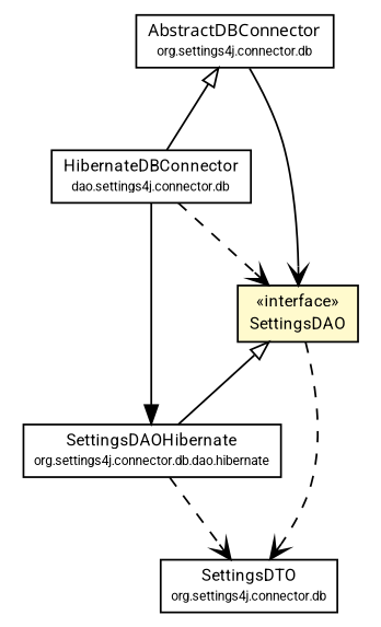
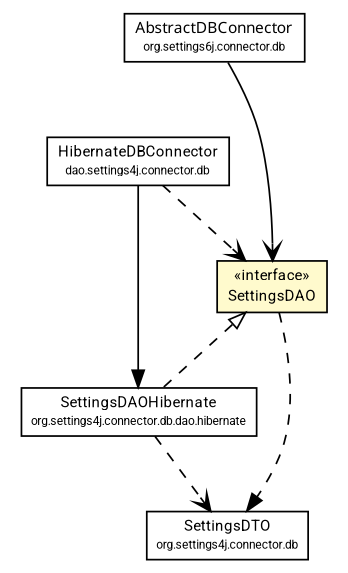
  digraph {
    fontname=Roboto
    node [fontcolor=black fontname=Roboto fontsize=9.0 shape=plaintext]
    edge [arrowhead=open color=black fontcolor=black fontname=Roboto fontsize=10.0 headport=p labelfontname=arial labelfontsize=10 tailport=p style=dashed]
    n1 [label=<<table border="0" cellborder="1" cellspacing="0" cellpadding="2" port="p" href="../SettingsDTO.html"> 		<tr><td><table border="0" cellspacing="0" cellpadding="1"> 			<tr><td> SettingsDTO </td></tr> 			<tr><td><font point-size="7.0"> org.settings4j.connector.db </font></td></tr> 		</table></td></tr> 		</table>>]
    n2 [label=<<table border="0" cellborder="1" cellspacing="0" cellpadding="2" port="p" href="../HibernateDBConnector.html"> 		<tr><td><table border="0" cellspacing="0" cellpadding="1"> 			<tr><td> HibernateDBConnector </td></tr> 			<tr><td><font point-size="7.0"> dao.settings4j.connector.db </font></td></tr> 		</table></td></tr> 		</table>>]
    n3 [label=<<table border="0" cellborder="1" cellspacing="0" cellpadding="2" port="p" href="./hibernate/SettingsDAOHibernate.html"> 		<tr><td><table border="0" cellspacing="0" cellpadding="1"> 			<tr><td> SettingsDAOHibernate </td></tr> 			<tr><td><font point-size="7.0"> org.settings4j.connector.db.dao.hibernate </font></td></tr> 		</table></td></tr> 		</table>>]
    n4 [label=<<table border="0" cellborder="1" cellspacing="0" cellpadding="2" port="p" bgcolor="lemonChiffon" href="./SettingsDAO.html"> 		<tr><td><table border="0" cellspacing="0" cellpadding="1"> 			<tr><td> &laquo;interface&raquo; </td></tr> 			<tr><td> SettingsDAO </td></tr> 		</table></td></tr> 		</table>>]
-   n5 [label=<<table border="0" cellborder="1" cellspacing="0" cellpadding="2" port="p" href="../AbstractDBConnector.html"> 		<tr><td><table border="0" cellspacing="0" cellpadding="1"> 			<tr><td><font face="ariali"> AbstractDBConnector </font></td></tr> 			<tr><td><font point-size="7.0"> org.settings4j.connector.db </font></td></tr> 		</table></td></tr> 		</table>>]
+   n5 [label=<<table border="0" cellborder="1" cellspacing="0" cellpadding="2" port="p" href="../AbstractDBConnector.html"> 		<tr><td><table border="0" cellspacing="0" cellpadding="1"> 			<tr><td><font face="ariali"> AbstractDBConnector </font></td></tr> 			<tr><td><font point-size="7.0"> org.settings6j.connector.db </font></td></tr> 		</table></td></tr> 		</table>>]
    n2 -> n3 [arrowhead=normal style=""]
    n2 -> n4
    n3 -> n1
-   n4 -> n1
-   n4 -> n3 [arrowtail=empty dir=back fontsize=10 style=solid arrowhead="" color="" fontcolor=""]
-   n5 -> n2 [arrowtail=empty dir=back fontsize=10 arrowhead="" color="" fontcolor="" style=""]
+   n4 -> n1 [arrowhead=normal]
+   n4 -> n3 [arrowtail=empty dir=back fontsize=10 arrowhead="" color="" fontcolor=""]
    n5 -> n4 [style=solid]
  }
